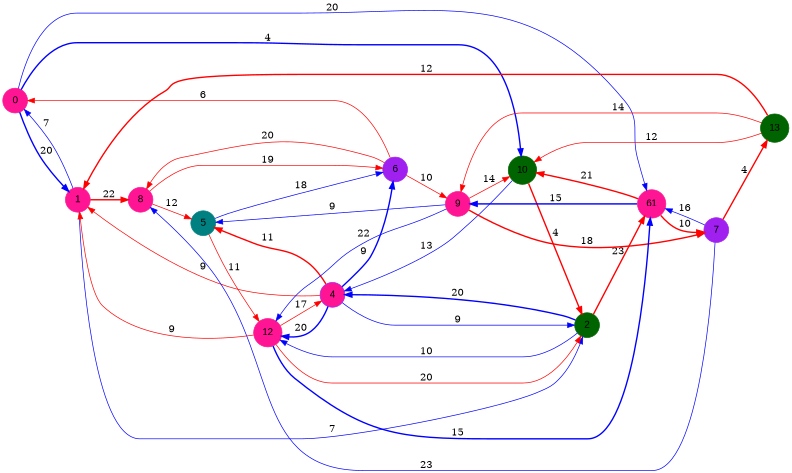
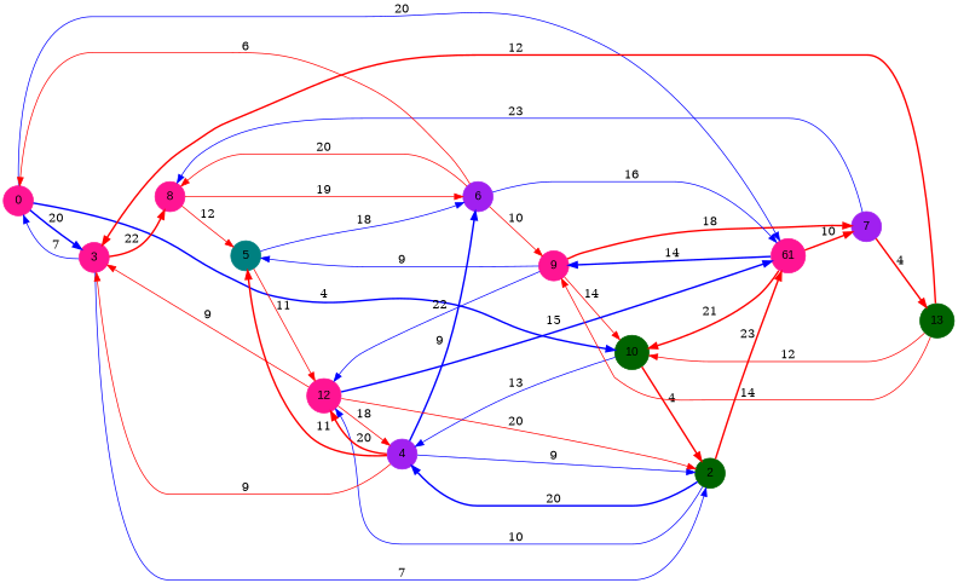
  digraph {
    rankdir=LR
    node [color=deeppink fontname=Arial shape=circle style=filled]
    edge [color=red style=solid]
    0
-   3 [label=1]
+   3
    10 [color=darkgreen]
    n4 [label=61]
    2 [color=darkgreen]
    8
-   4 [color=purple fillcolor=deeppink]
+   4 [color=purple]
    9
    7 [color=purple]
    12
    5 [color=teal]
    6 [color=purple]
    13 [color=darkgreen]
    0 -> 3 [color=blue label=20 style=bold]
    0 -> 10 [color=blue label=4 style=bold]
    0 -> n4 [color=blue label=20]
    3 -> 0 [color=blue label=7]
    3 -> 2 [color=blue label=7]
    3 -> 8 [label=22 style=bold]
    10 -> 2 [label=4 style=bold]
    10 -> 4 [color=blue label=13]
    n4 -> 10 [label=21 style=bold]
-   n4 -> 9 [color=blue label=15 style=bold]
+   n4 -> 9 [color=blue label=14 style=bold]
    n4 -> 7 [label=10 style=bold]
    2 -> n4 [label=23 style=bold]
    2 -> 4 [color=blue label=20 style=bold]
    2 -> 12 [color=blue label=10]
    8 -> 5 [label=12]
    8 -> 6 [label=19]
    4 -> 3 [label=9]
    4 -> 2 [color=blue label=9]
-   4 -> 12 [color=blue label=20 style=bold]
+   4 -> 12 [label=20 style=bold]
    4 -> 5 [label=11 style=bold]
    4 -> 6 [color=blue label=9 style=bold]
    9 -> 10 [label=14]
    9 -> 7 [label=18 style=bold]
    9 -> 12 [color=blue label=22]
    9 -> 5 [color=blue label=9]
-   7 -> n4 [color=blue label=16]
+   6 -> n4 [color=blue label=16]
    7 -> 8 [color=blue label=23]
    7 -> 13 [label=4 style=bold]
    12 -> 3 [label=9]
    12 -> n4 [color=blue label=15 style=bold]
    12 -> 2 [label=20]
-   12 -> 4 [label=17]
+   12 -> 4 [label=18]
    5 -> 12 [label=11]
    5 -> 6 [color=blue label=18]
    6 -> 0 [label=6]
    6 -> 8 [label=20]
    6 -> 9 [label=10]
    13 -> 3 [label=12 style=bold]
    13 -> 10 [label=12]
    13 -> 9 [label=14]
  }
